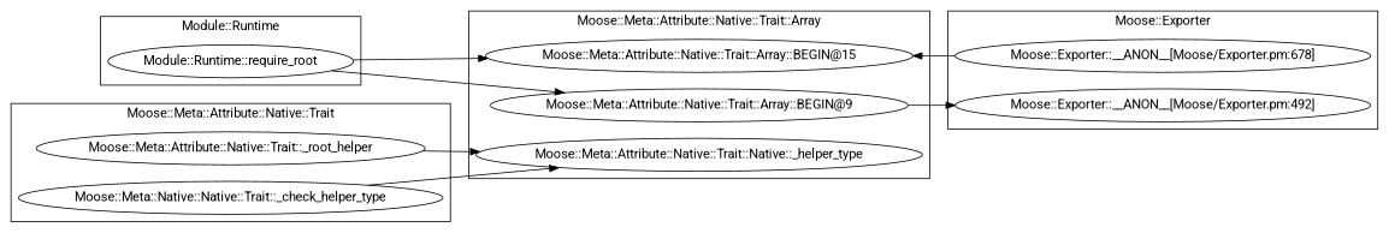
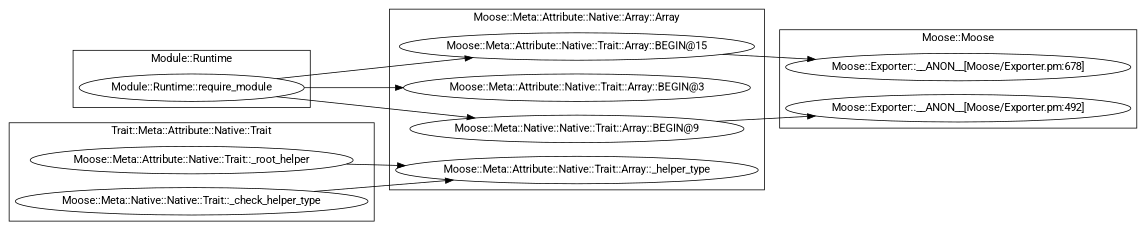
  digraph {
    fontname=Roboto
    rankdir=LR
    node [fontname=Roboto]
    edge [fontname=Roboto]
-   "Moose::Meta::Attribute::Native::Trait::Array::_helper_type" [label="Moose::Meta::Attribute::Native::Trait::Native::_helper_type"]
-   "Moose::Meta::Attribute::Native::Trait::Array::BEGIN@9"
+   "Moose::Meta::Attribute::Native::Trait::Array::_helper_type"
+   "Moose::Meta::Attribute::Native::Trait::Array::BEGIN@3"
+   "Moose::Meta::Attribute::Native::Trait::Array::BEGIN@9" [label="Moose::Meta::Native::Native::Trait::Array::BEGIN@9"]
    "Moose::Meta::Attribute::Native::Trait::Array::BEGIN@15"
-   "Module::Runtime::require_module" [label="Module::Runtime::require_root"]
+   "Module::Runtime::require_module"
    "Moose::Exporter::__ANON__[Moose/Exporter.pm:492]"
    "Moose::Exporter::__ANON__[Moose/Exporter.pm:678]"
    n8 [label="Moose::Meta::Attribute::Native::Trait::_root_helper"]
    n9 [label="Moose::Meta::Native::Native::Trait::_check_helper_type"]
    subgraph cluster_1 {
-     label="Moose::Meta::Attribute::Native::Trait::Array"
+     label="Moose::Meta::Attribute::Native::Array::Array"
      "Moose::Meta::Attribute::Native::Trait::Array::_helper_type"
+     "Moose::Meta::Attribute::Native::Trait::Array::BEGIN@3"
      "Moose::Meta::Attribute::Native::Trait::Array::BEGIN@9"
      "Moose::Meta::Attribute::Native::Trait::Array::BEGIN@15"
    }
    subgraph cluster_2 {
      label="Module::Runtime"
      "Module::Runtime::require_module"
    }
    subgraph cluster_3 {
-     label="Moose::Exporter"
+     label="Moose::Moose"
      "Moose::Exporter::__ANON__[Moose/Exporter.pm:492]"
      "Moose::Exporter::__ANON__[Moose/Exporter.pm:678]"
    }
    subgraph cluster_4 {
-     label="Moose::Meta::Attribute::Native::Trait"
+     label="Trait::Meta::Attribute::Native::Trait"
      n8
      n9
    }
    "Moose::Meta::Attribute::Native::Trait::Array::BEGIN@9" -> "Moose::Exporter::__ANON__[Moose/Exporter.pm:492]"
-   "Moose::Exporter::__ANON__[Moose/Exporter.pm:678]" -> "Moose::Meta::Attribute::Native::Trait::Array::BEGIN@15"
+   "Moose::Meta::Attribute::Native::Trait::Array::BEGIN@15" -> "Moose::Exporter::__ANON__[Moose/Exporter.pm:678]"
+   "Module::Runtime::require_module" -> "Moose::Meta::Attribute::Native::Trait::Array::BEGIN@3"
    "Module::Runtime::require_module" -> "Moose::Meta::Attribute::Native::Trait::Array::BEGIN@9"
    "Module::Runtime::require_module" -> "Moose::Meta::Attribute::Native::Trait::Array::BEGIN@15"
    n8 -> "Moose::Meta::Attribute::Native::Trait::Array::_helper_type"
    n9 -> "Moose::Meta::Attribute::Native::Trait::Array::_helper_type"
  }
